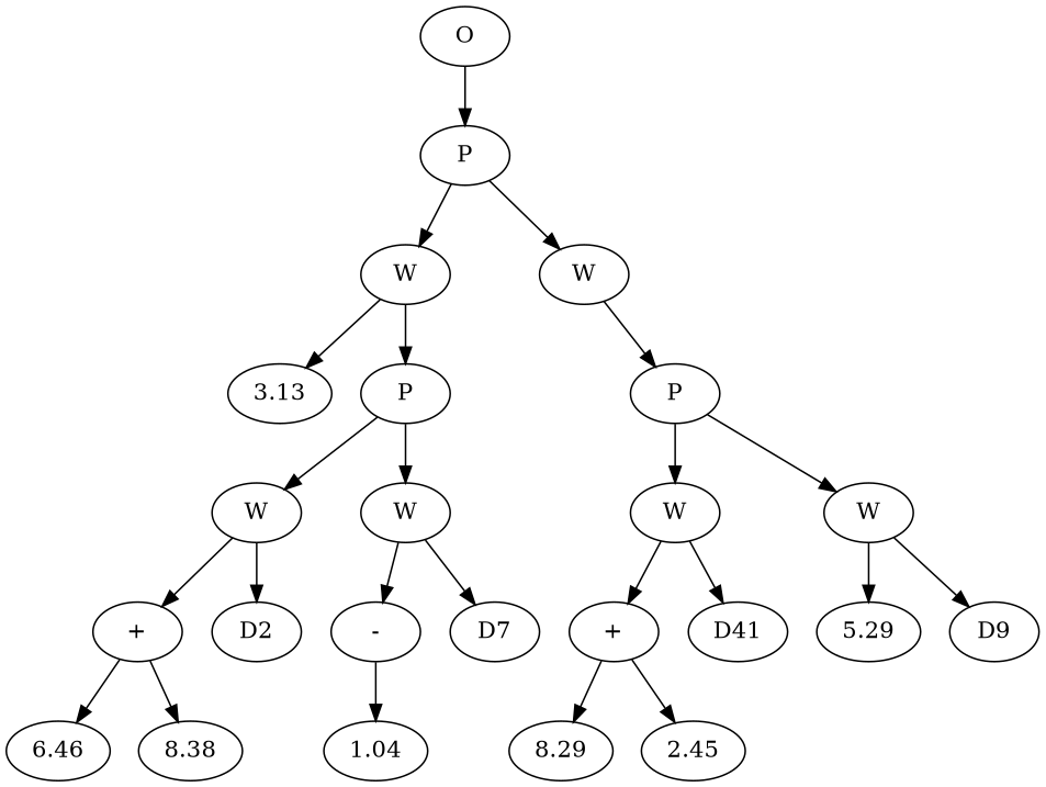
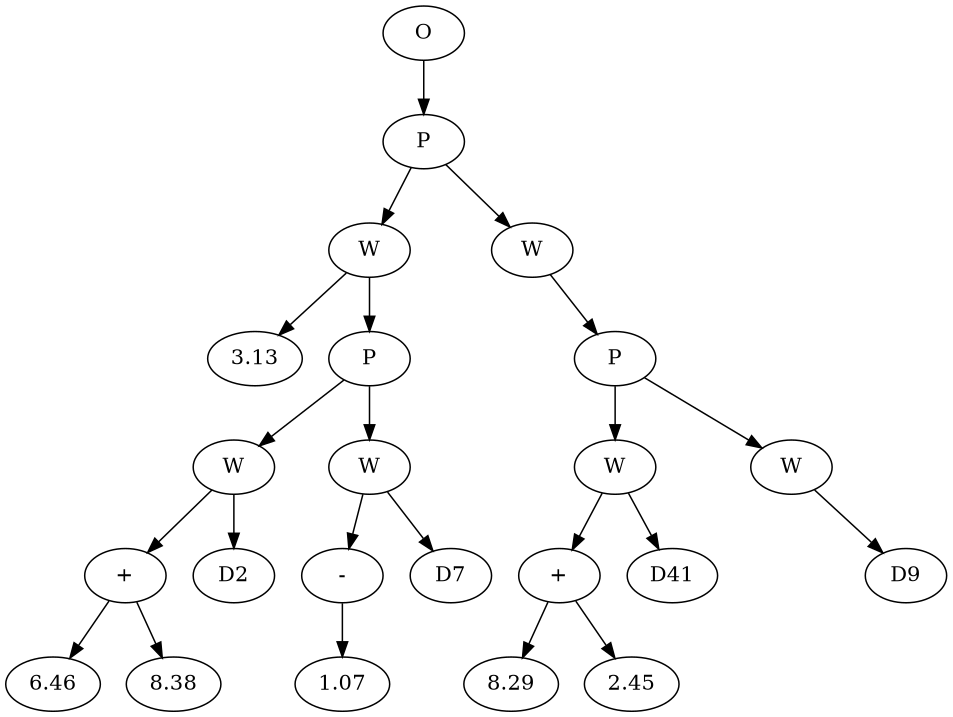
  digraph {
    n1 [label=O]
    n2 [label=P]
    n3 [label=W]
    n4 [label=W]
    n5 [label=3.13]
    n6 [label=P]
    n7 [label=P]
    n8 [label=W]
    n9 [label=W]
    n10 [label="+"]
    n11 [label=D2]
    n12 [label="-"]
    n13 [label=D7]
    n14 [label=6.46]
    n15 [label=8.38]
-   n16 [label=1.04]
+   n16 [label=1.07]
    n17 [label=W]
    n18 [label=W]
    n19 [label="+"]
    n20 [label=D41]
-   n21 [label=5.29]
    n22 [label=D9]
    n23 [label=8.29]
    n24 [label=2.45]
    n1 -> n2
    n2 -> n3
    n2 -> n4
    n3 -> n5
    n3 -> n6
    n4 -> n7
    n6 -> n8
    n6 -> n9
    n7 -> n17
    n7 -> n18
    n8 -> n10
    n8 -> n11
    n9 -> n12
    n9 -> n13
    n10 -> n14
    n10 -> n15
    n12 -> n16
    n17 -> n19
    n17 -> n20
-   n18 -> n21
    n18 -> n22
    n19 -> n23
    n19 -> n24
  }
